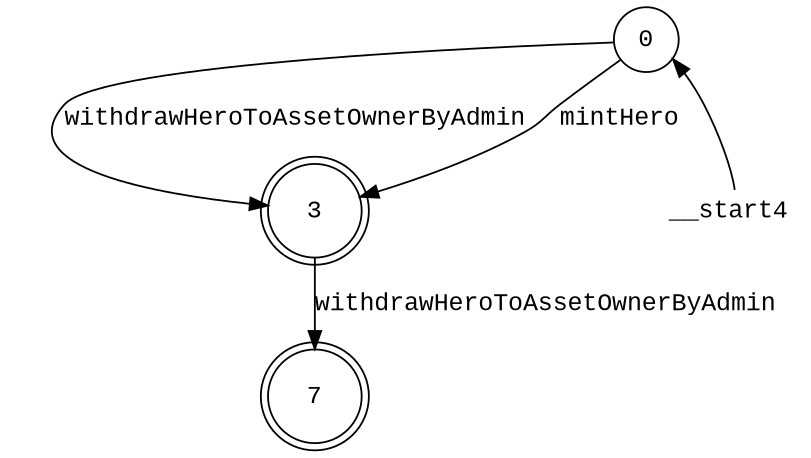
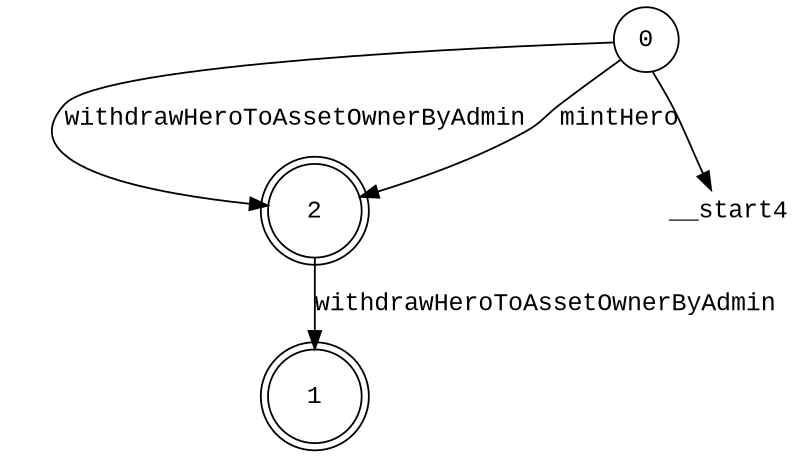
  digraph {
    fontname="Liberation Mono"
    node [fontname="Liberation Mono" shape=doublecircle]
    edge [fontname="Liberation Mono"]
    n1 [label=0 shape=circle]
-   n2 [label=3]
-   n3 [label=7]
+   n2 [label=2]
+   n3 [label=1]
    n4 [height=0 label=__start4 shape=none width=0]
    n1 -> n2 [label=withdrawHeroToAssetOwnerByAdmin]
    n1 -> n2 [label=mintHero]
    n2 -> n3 [label=withdrawHeroToAssetOwnerByAdmin]
-   n4 -> n1
+   n1 -> n4
  }
